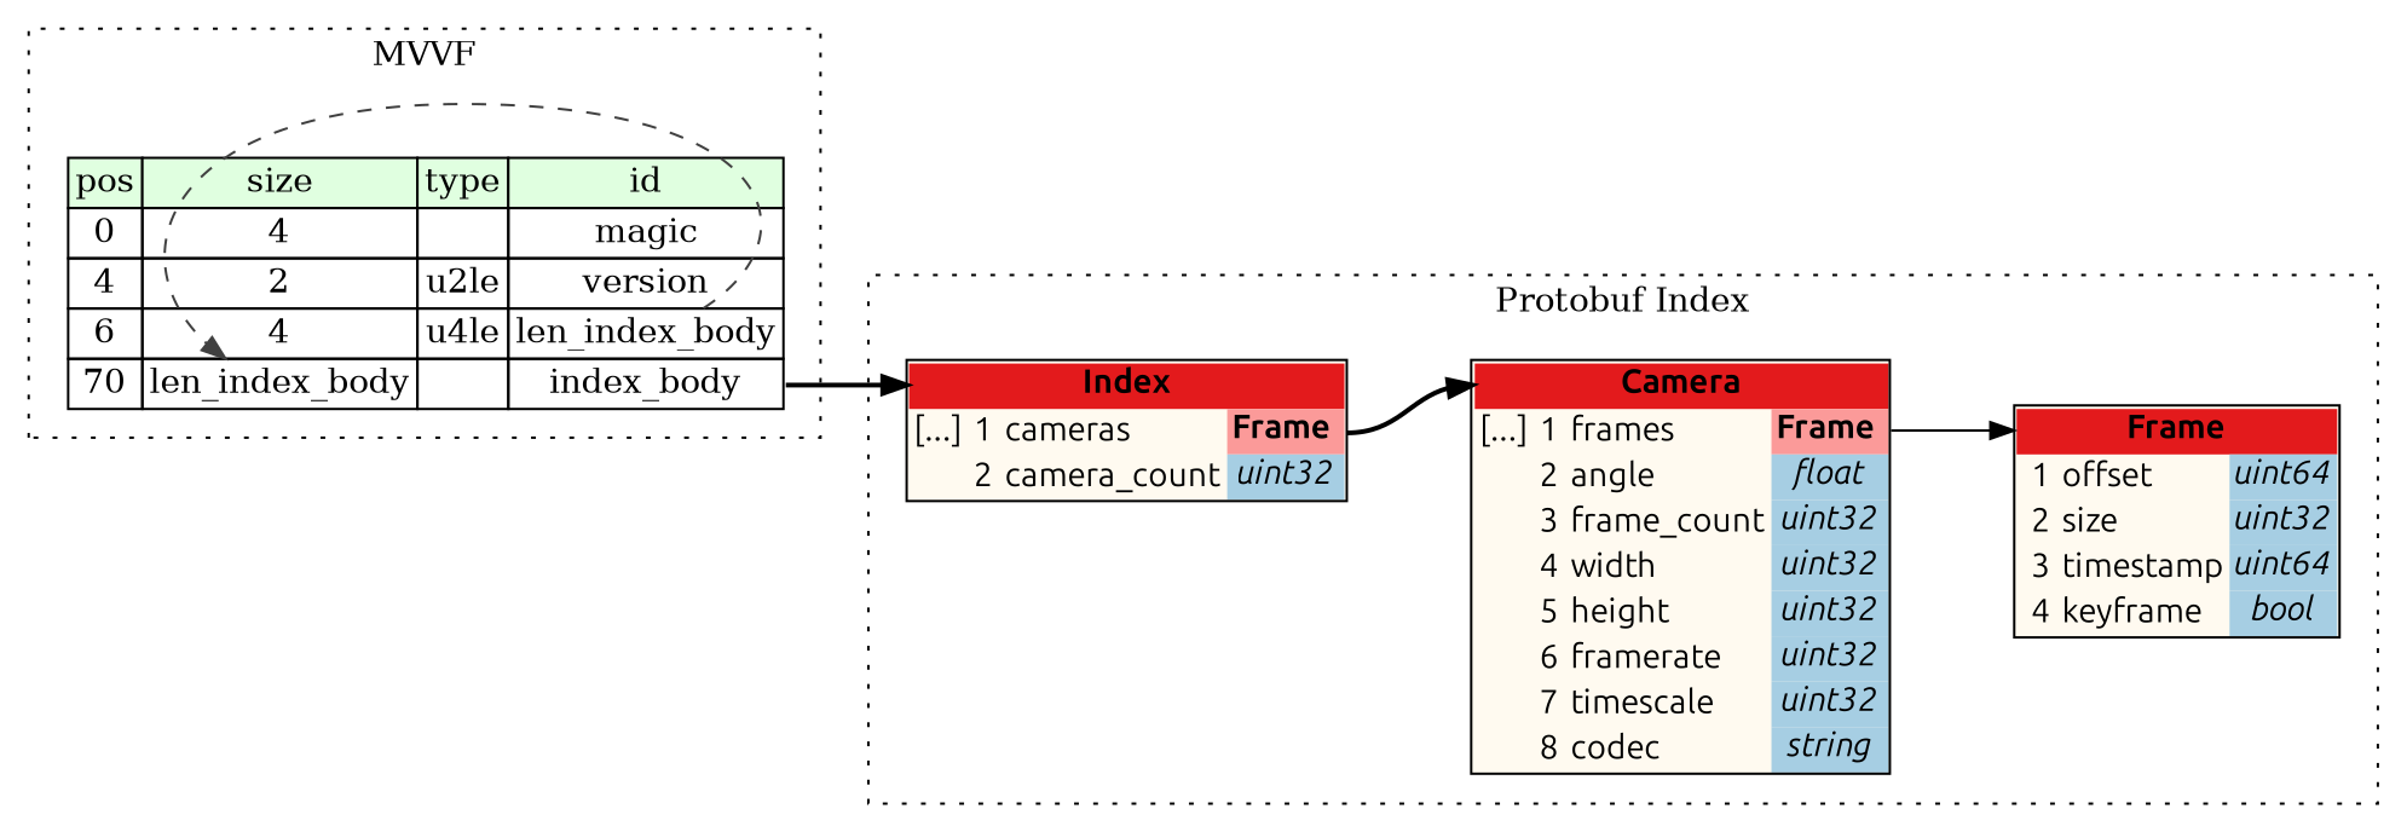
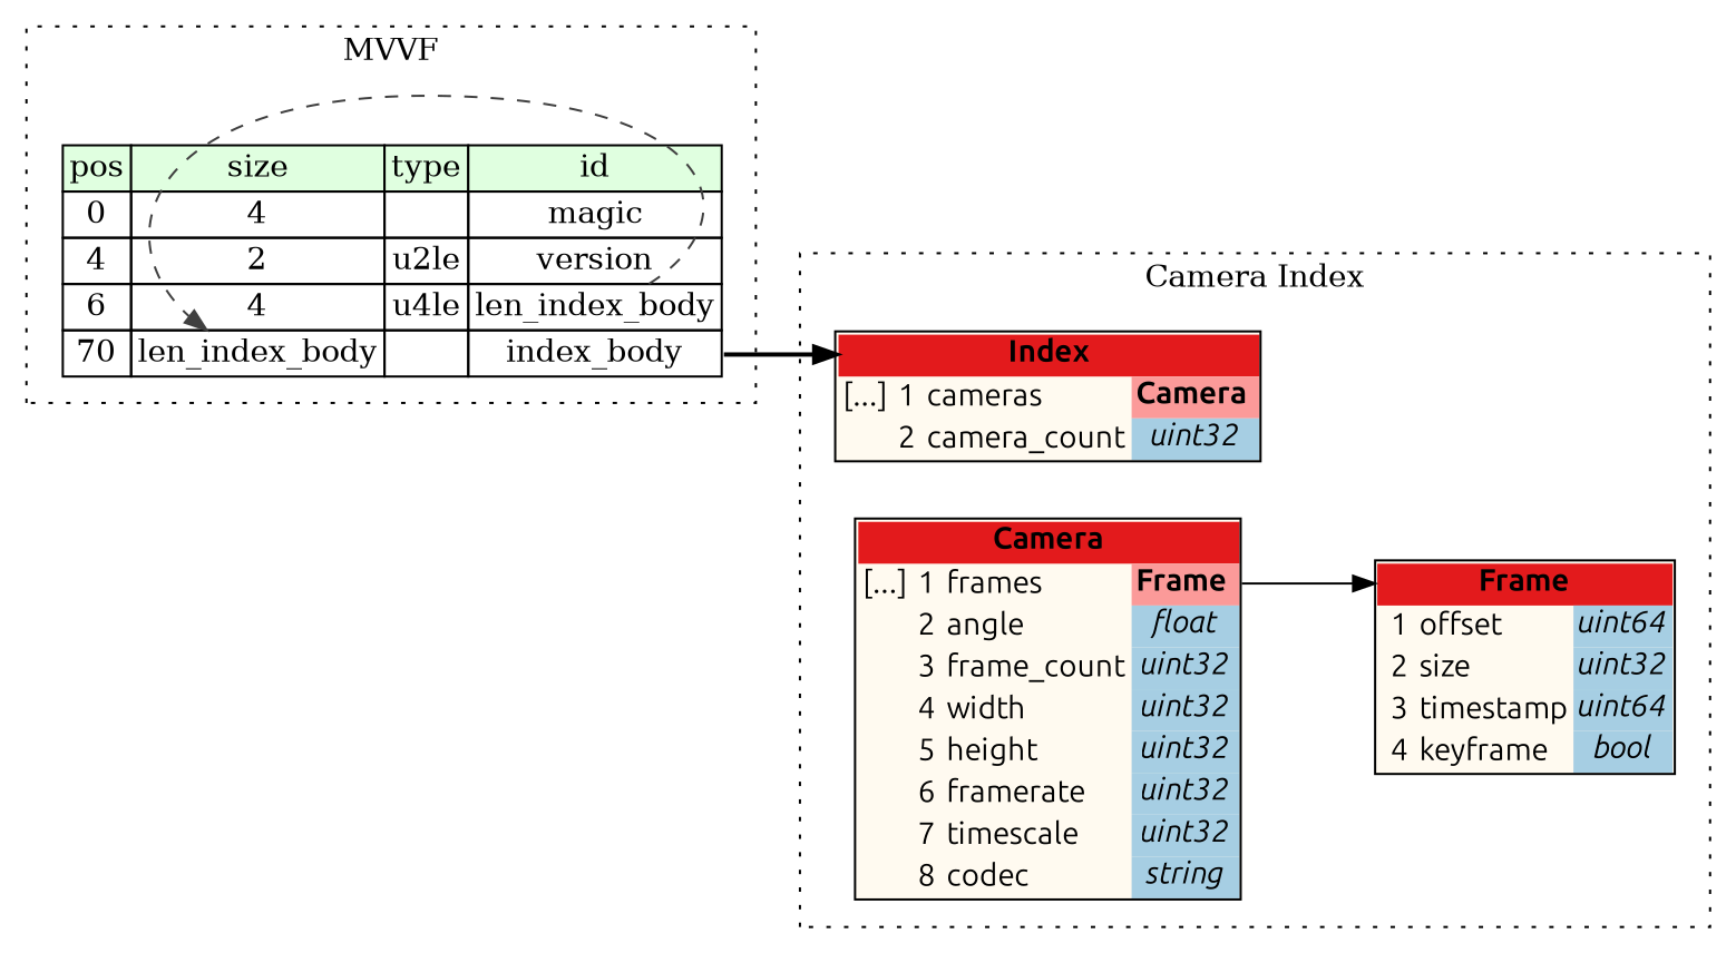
  digraph {
    rankdir=LR
    node [fontname=Ubuntu shape=plaintext]
    edge [color="#000000" headport=header style=bold]
-   n1 [label=<<TABLE BORDER="1" CELLBORDER="0" CELLSPACING="0" BGCOLOR="#fffaf0">         <TR><TD COLSPAN="4" PORT="header" BGCOLOR="#e31a1c" ><b>Index</b></TD></TR><TR><TD >[...]</TD><TD >1</TD><TD ALIGN="left">cameras</TD><TD BGCOLOR="#fb9a99" PORT="pocameras" ><b>Frame </b></TD></TR><TR><TD ></TD><TD >2</TD><TD ALIGN="left">camera_count</TD><TD BGCOLOR="#a6cee3" PORT="pocamera_count"  TITLE="uint32"><i>uint32</i></TD></TR></TABLE>>]
+   n1 [label=<<TABLE BORDER="1" CELLBORDER="0" CELLSPACING="0" BGCOLOR="#fffaf0">         <TR><TD COLSPAN="4" PORT="header" BGCOLOR="#e31a1c" ><b>Index</b></TD></TR><TR><TD >[...]</TD><TD >1</TD><TD ALIGN="left">cameras</TD><TD BGCOLOR="#fb9a99" PORT="pocameras" ><b>Camera </b></TD></TR><TR><TD ></TD><TD >2</TD><TD ALIGN="left">camera_count</TD><TD BGCOLOR="#a6cee3" PORT="pocamera_count"  TITLE="uint32"><i>uint32</i></TD></TR></TABLE>>]
    n2 [label=<<TABLE BORDER="1" CELLBORDER="0" CELLSPACING="0" BGCOLOR="#fffaf0"><TR><TD COLSPAN="4" PORT="header" BGCOLOR="#e31a1c" ><b>Camera</b></TD></TR><TR><TD >[...]</TD><TD >1</TD><TD ALIGN="left">frames</TD><TD BGCOLOR="#fb9a99" PORT="poframes" ><b>Frame </b></TD></TR><TR><TD ></TD><TD >2</TD><TD ALIGN="left">angle</TD><TD BGCOLOR="#a6cee3" PORT="poangle"  TITLE="float"><i>float</i></TD></TR><TR><TD ></TD><TD >3</TD><TD ALIGN="left">frame_count</TD><TD BGCOLOR="#a6cee3" PORT="poframe_count"  TITLE="uint32"><i>uint32</i></TD></TR><TR><TD ></TD><TD >4</TD><TD ALIGN="left">width</TD><TD BGCOLOR="#a6cee3" PORT="powidth"  TITLE="uint32"><i>uint32</i></TD></TR><TR><TD ></TD><TD >5</TD><TD ALIGN="left">height</TD><TD BGCOLOR="#a6cee3" PORT="poheight"  TITLE="uint32"><i>uint32</i></TD></TR><TR><TD ></TD><TD >6</TD><TD ALIGN="left">framerate</TD><TD BGCOLOR="#a6cee3" PORT="poframerate"  TITLE="uint32"><i>uint32</i></TD></TR><TR><TD ></TD><TD >7</TD><TD ALIGN="left">timescale</TD><TD BGCOLOR="#a6cee3" PORT="potimescale"  TITLE="uint32"><i>uint32</i></TD></TR><TR><TD ></TD><TD >8</TD><TD ALIGN="left">codec</TD><TD BGCOLOR="#a6cee3" PORT="pocodec"  TITLE="string"><i>string</i></TD></TR></TABLE>>]
    n3 [label=<<TABLE BORDER="1" CELLBORDER="0" CELLSPACING="0" BGCOLOR="#fffaf0"><TR><TD COLSPAN="4" PORT="header" BGCOLOR="#e31a1c" ><b>Frame</b></TD></TR><TR><TD ></TD><TD >1</TD><TD ALIGN="left">offset</TD><TD BGCOLOR="#a6cee3" PORT="pooffset"  TITLE="uint64"><i>uint64</i></TD></TR><TR><TD ></TD><TD >2</TD><TD ALIGN="left">size</TD><TD BGCOLOR="#a6cee3" PORT="posize"  TITLE="uint32"><i>uint32</i></TD></TR><TR><TD ></TD><TD >3</TD><TD ALIGN="left">timestamp</TD><TD BGCOLOR="#a6cee3" PORT="potimestamp"  TITLE="uint64"><i>uint64</i></TD></TR><TR><TD ></TD><TD >4</TD><TD ALIGN="left">keyframe</TD><TD BGCOLOR="#a6cee3" PORT="pokeyframe"  TITLE="bool"><i>bool</i></TD></TR> 		</TABLE>>]
    n4 [label=<<TABLE BORDER="0" CELLBORDER="1" CELLSPACING="0"> 			<TR><TD BGCOLOR="#E0FFE0">pos</TD><TD BGCOLOR="#E0FFE0">size</TD><TD BGCOLOR="#E0FFE0">type</TD><TD BGCOLOR="#E0FFE0">id</TD></TR> 			<TR><TD PORT="magic_pos">0</TD><TD PORT="magic_size">4</TD><TD></TD><TD PORT="magic_type">magic</TD></TR> 			<TR><TD PORT="version_pos">4</TD><TD PORT="version_size">2</TD><TD>u2le</TD><TD PORT="version_type">version</TD></TR> 			<TR><TD PORT="len_index_body_pos">6</TD><TD PORT="len_index_body_size">4</TD><TD>u4le</TD><TD PORT="len_index_body_type">len_index_body</TD></TR> 			<TR><TD PORT="index_body_pos">70</TD><TD PORT="index_body_size">len_index_body</TD><TD></TD><TD PORT="index_body_type">index_body</TD></TR> 		</TABLE>> fontname=""]
    subgraph cluster_1 {
-     label="Protobuf Index"
+     label="Camera Index"
      style=dotted
      n1
      n2
      n3
    }
    subgraph cluster_2 {
      label=MVVF
      style=dotted
      n4
    }
-   n1 -> n2 [tailport="pocameras:e"]
    n2 -> n3 [style=solid tailport="poframes:e"]
    n4 -> n1 [tailport=index_body_type color=""]
    n4 -> n4 [color="#404040" headport=index_body_size style=dashed tailport=len_index_body_type]
  }
